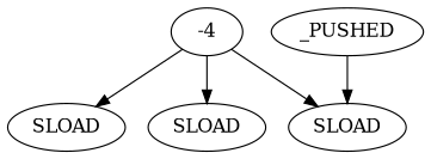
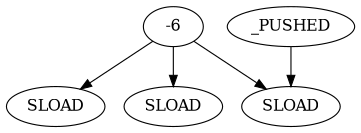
  digraph {
    node [shape=oval]
    edge [style=solid]
    n1 [label=SLOAD]
    n2 [label=_PUSHED]
    n3 [label=SLOAD]
    n4 [label=SLOAD]
-   -6 [label=-4 shape=""]
+   -6 [shape=""]
    n2 -> n3
    -6 -> n1
    -6 -> n3
    -6 -> n4
  }
